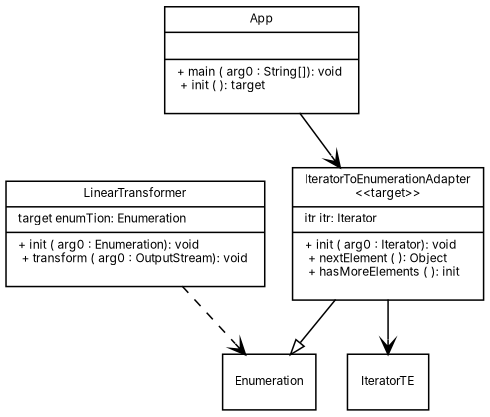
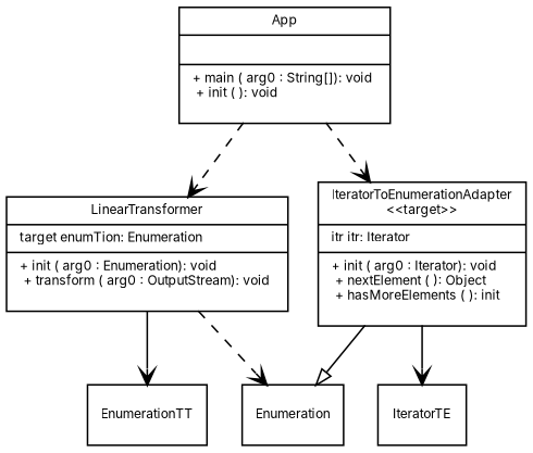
  strict digraph {
    fontname=Inter
    fontsize=8
    node [fontname=Inter fontsize=8 shape=record]
    edge [arrowhead=vee fontname=Inter fontsize=8 style=solid]
    n1 [label=" { LinearTransformer|target enumTion: Enumeration \l |+ init ( arg0 : Enumeration): void \l + transform ( arg0 : OutputStream): void \l  \n } "]
+   EnumerationTT
    Enumeration
    n4 [label=" { IteratorToEnumerationAdapter\l\<\<target\>\>|itr itr: Iterator \l |+ init ( arg0 : Iterator): void \l + nextElement ( ): Object \l + hasMoreElements ( ): init \l  \n } "]
    IteratorTE
-   n6 [label=" { App||+ main ( arg0 : String[]): void \l + init ( ): target \l  \n } "]
+   n6 [label=" { App||+ main ( arg0 : String[]): void \l + init ( ): void \l  \n } "]
+   n1 -> EnumerationTT
    n1 -> Enumeration [style=dashed]
    n4 -> Enumeration [arrowhead=empty]
    n4 -> IteratorTE
-   n6 -> n4
+   n6 -> n1 [style=dashed]
+   n6 -> n4 [style=dashed]
  }
